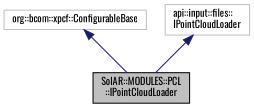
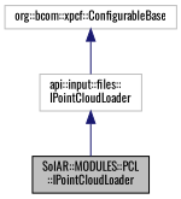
  digraph {
    fontname=Oswald
    node [color=grey75 fillcolor=white fontname=Oswald fontsize=10 shape=record style=filled]
    edge [color=midnightblue dir=back fontname=Oswald fontsize=10 labelfontname=Helvetica labelfontsize=10 style=solid]
    n1 [color=black fillcolor=grey75 fontcolor=black height=0.2 label="SolAR::MODULES::PCL\l::IPointCloudLoader" width=0.4]
    n2 [height=0.2 label="org::bcom::xpcf::ConfigurableBase" width=0.4]
    n3 [height=0.2 label="api::input::files::\lIPointCloudLoader" width=0.4]
-   n2 -> n1
+   n2 -> n3
    n3 -> n1
  }
